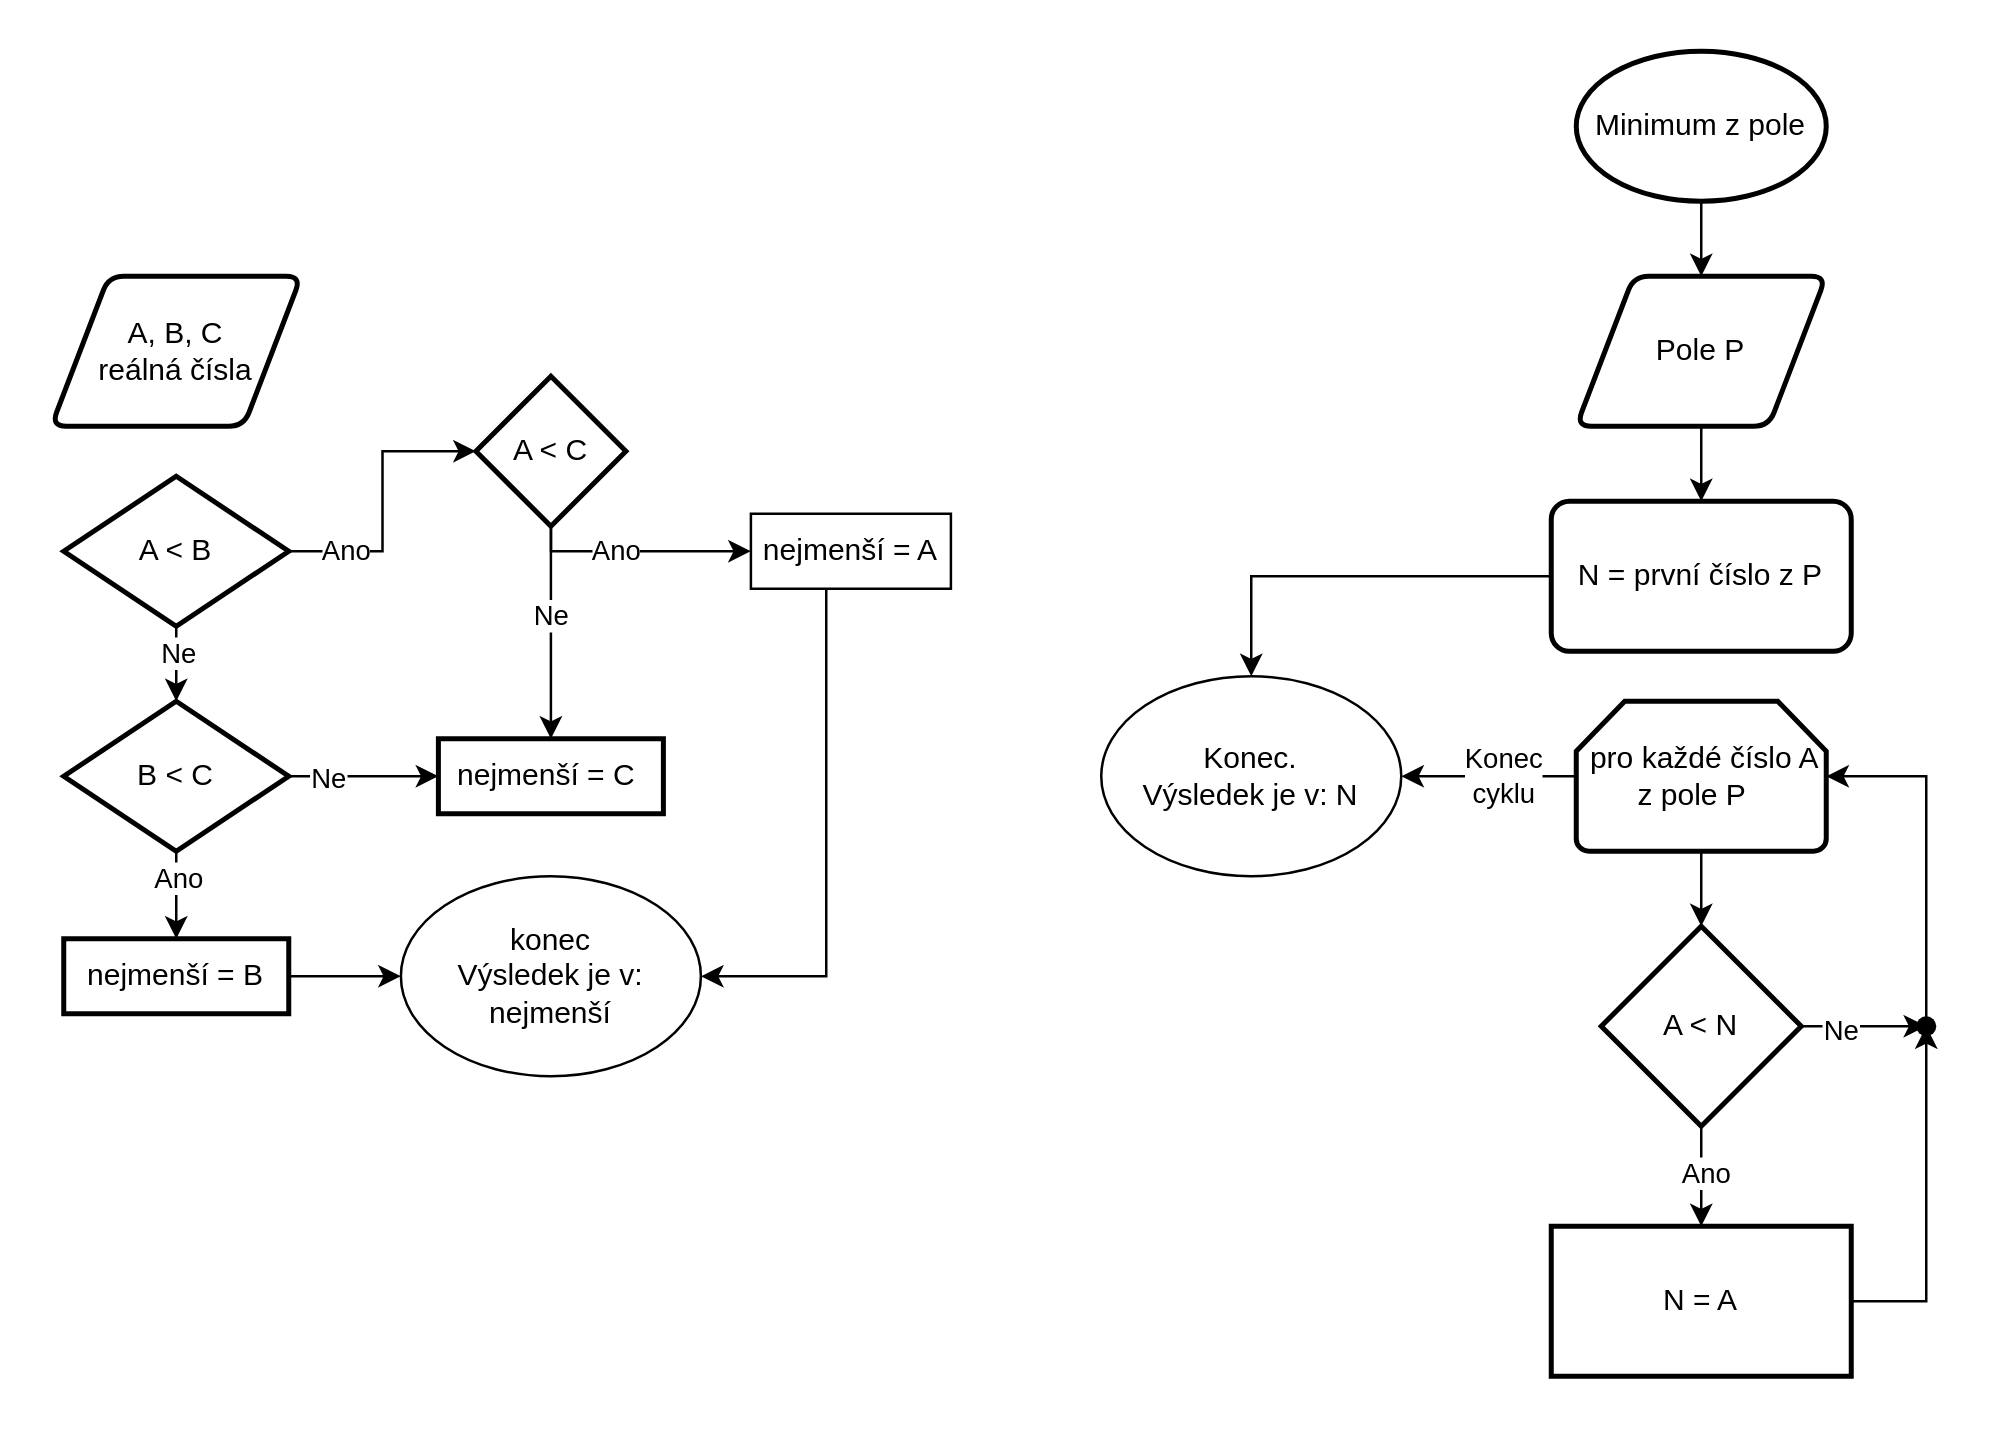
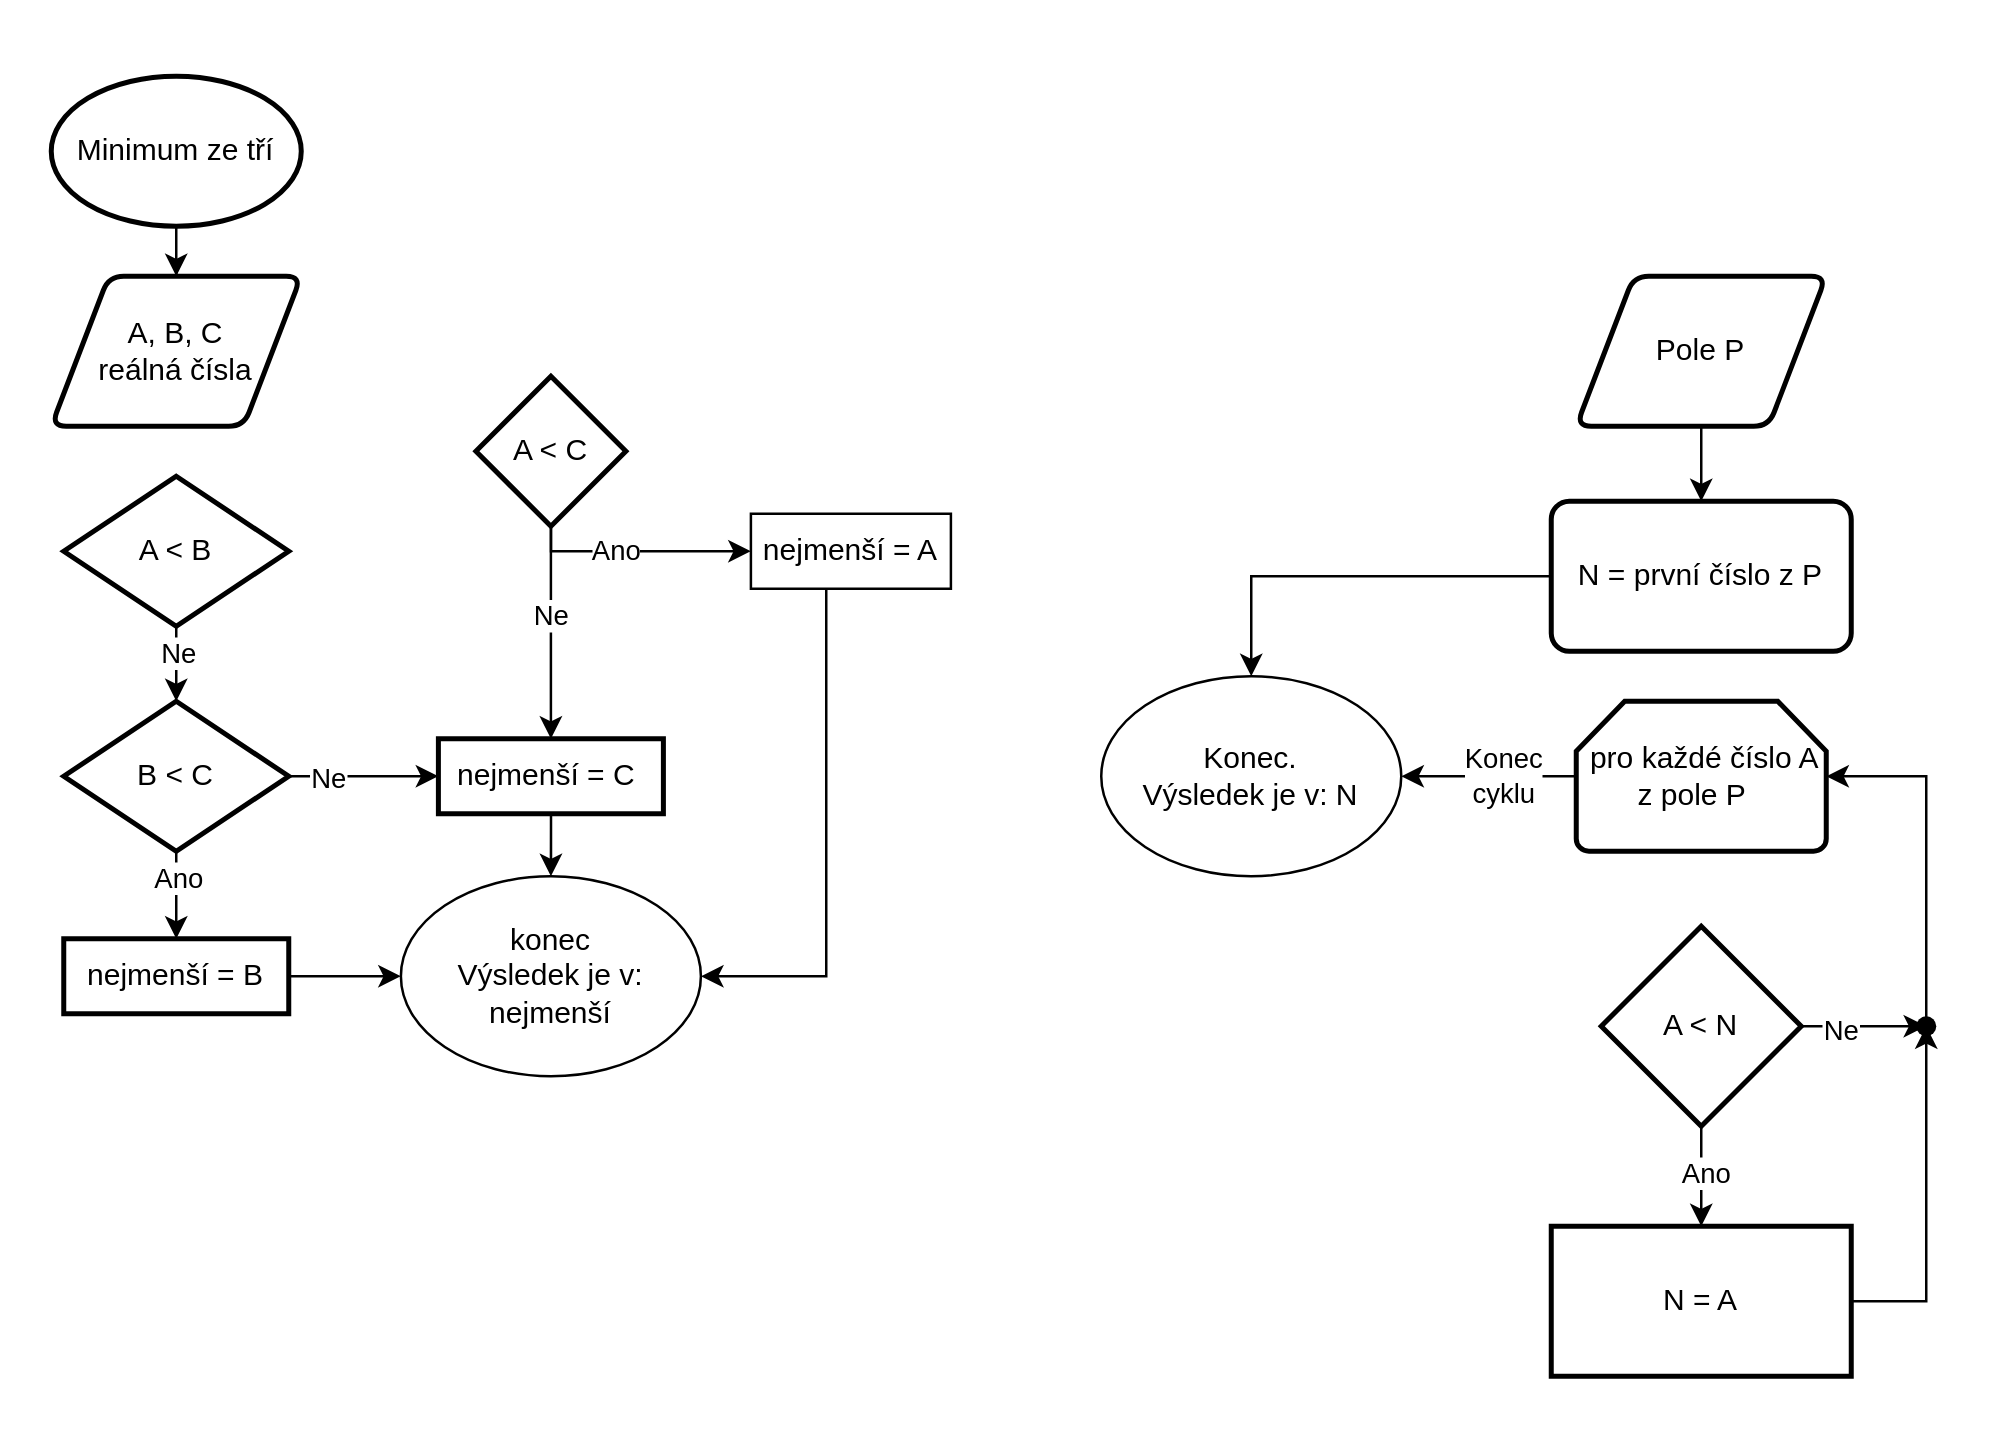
  <mxCell id="0" />
  <mxCell id="1" parent="0" />
+ <mxCell id="2" value="" style="edgeStyle=orthogonalEdgeStyle;rounded=0;orthogonalLoop=1;jettySize=auto;html=1;" edge="1" parent="1" source="3" target="4"><mxGeometry relative="1" as="geometry" /></mxCell>
+ <mxCell id="3" value="Minimum ze tří" style="strokeWidth=2;html=1;shape=mxgraph.flowchart.start_1;whiteSpace=wrap;" vertex="1" parent="1"><mxGeometry x="20" y="30" width="100" height="60" as="geometry" /></mxCell>
  <mxCell id="4" value="A, B, C&lt;br&gt;reálná čísla" style="shape=parallelogram;html=1;strokeWidth=2;perimeter=parallelogramPerimeter;whiteSpace=wrap;rounded=1;arcSize=12;size=0.23;" vertex="1" parent="1"><mxGeometry x="20" y="110" width="100" height="60" as="geometry" /></mxCell>
- <mxCell id="5" value="Ano" style="edgeStyle=orthogonalEdgeStyle;rounded=0;orthogonalLoop=1;jettySize=auto;html=1;" edge="1" parent="1" source="8" target="12"><mxGeometry x="-0.599" relative="1" as="geometry"><mxPoint as="offset" /></mxGeometry></mxCell>
  <mxCell id="6" value="" style="edgeStyle=orthogonalEdgeStyle;rounded=0;orthogonalLoop=1;jettySize=auto;html=1;" edge="1" parent="1" source="8" target="22"><mxGeometry relative="1" as="geometry" /></mxCell>
  <mxCell id="7" value="Ne" style="edgeLabel;html=1;align=center;verticalAlign=middle;resizable=0;points=[];" vertex="1" connectable="0" parent="6"><mxGeometry x="-0.072" relative="1" as="geometry"><mxPoint y="-7" as="offset" /></mxGeometry></mxCell>
  <mxCell id="8" value="A &amp;lt; B" style="strokeWidth=2;html=1;shape=mxgraph.flowchart.decision;whiteSpace=wrap;" vertex="1" parent="1"><mxGeometry x="25" y="190" width="90" height="60" as="geometry" /></mxCell>
  <mxCell id="9" value="Ano&lt;br&gt;" style="edgeStyle=orthogonalEdgeStyle;rounded=0;orthogonalLoop=1;jettySize=auto;html=1;" edge="1" parent="1" source="12" target="14"><mxGeometry x="-0.194" relative="1" as="geometry"><mxPoint x="279.86" y="360" as="targetPoint" /><Array as="points"><mxPoint x="260" y="220" /><mxPoint x="260" y="220" /></Array><mxPoint as="offset" /></mxGeometry></mxCell>
  <mxCell id="10" value="" style="edgeStyle=orthogonalEdgeStyle;rounded=0;orthogonalLoop=1;jettySize=auto;html=1;verticalAlign=middle;labelPosition=center;verticalLabelPosition=middle;align=center;" edge="1" parent="1" source="12" target="17"><mxGeometry relative="1" as="geometry" /></mxCell>
  <mxCell id="11" value="Ne" style="edgeLabel;html=1;align=center;verticalAlign=middle;resizable=0;points=[];" vertex="1" connectable="0" parent="10"><mxGeometry x="0.237" y="1" relative="1" as="geometry"><mxPoint x="-1" y="-18" as="offset" /></mxGeometry></mxCell>
  <mxCell id="12" value="A &amp;lt; C" style="strokeWidth=2;html=1;shape=mxgraph.flowchart.decision;whiteSpace=wrap;" vertex="1" parent="1"><mxGeometry x="189.86" y="150" width="60" height="60" as="geometry" /></mxCell>
  <mxCell id="13" value="" style="edgeStyle=orthogonalEdgeStyle;rounded=0;orthogonalLoop=1;jettySize=auto;html=1;" edge="1" parent="1" source="14" target="15"><mxGeometry relative="1" as="geometry"><mxPoint x="279.86" y="390.029" as="targetPoint" /><Array as="points"><mxPoint x="330" y="390" /></Array></mxGeometry></mxCell>
  <mxCell id="14" value="nejmenší = A" style="whiteSpace=wrap;html=1;" vertex="1" parent="1"><mxGeometry x="299.86" y="205" width="80" height="30" as="geometry" /></mxCell>
  <mxCell id="15" value="konec&lt;br&gt;Výsledek je v: nejmenší" style="ellipse;whiteSpace=wrap;html=1;" vertex="1" parent="1"><mxGeometry x="159.86" y="350" width="120" height="80" as="geometry" /></mxCell>
+ <mxCell id="16" style="edgeStyle=orthogonalEdgeStyle;rounded=0;orthogonalLoop=1;jettySize=auto;html=1;" edge="1" parent="1" source="17" target="15"><mxGeometry relative="1" as="geometry"><mxPoint x="219.86" y="350" as="targetPoint" /><Array as="points" /></mxGeometry></mxCell>
  <mxCell id="17" value="nejmenší = C&amp;nbsp;" style="whiteSpace=wrap;html=1;strokeWidth=2;" vertex="1" parent="1"><mxGeometry x="174.86" y="295" width="90" height="30" as="geometry" /></mxCell>
  <mxCell id="18" value="" style="edgeStyle=orthogonalEdgeStyle;rounded=0;orthogonalLoop=1;jettySize=auto;html=1;" edge="1" parent="1" source="22" target="24"><mxGeometry relative="1" as="geometry" /></mxCell>
  <mxCell id="19" value="Ano" style="edgeLabel;html=1;align=center;verticalAlign=middle;resizable=0;points=[];" vertex="1" connectable="0" parent="18"><mxGeometry x="-0.037" relative="1" as="geometry"><mxPoint y="-8" as="offset" /></mxGeometry></mxCell>
  <mxCell id="20" value="" style="edgeStyle=orthogonalEdgeStyle;rounded=0;orthogonalLoop=1;jettySize=auto;html=1;" edge="1" parent="1" source="22" target="17"><mxGeometry relative="1" as="geometry" /></mxCell>
  <mxCell id="21" value="Ne" style="edgeLabel;html=1;align=center;verticalAlign=middle;resizable=0;points=[];" vertex="1" connectable="0" parent="20"><mxGeometry x="0.122" y="1" relative="1" as="geometry"><mxPoint x="-19" y="1" as="offset" /></mxGeometry></mxCell>
  <mxCell id="22" value="B &amp;lt; C" style="strokeWidth=2;html=1;shape=mxgraph.flowchart.decision;whiteSpace=wrap;" vertex="1" parent="1"><mxGeometry x="25" y="280" width="90" height="60" as="geometry" /></mxCell>
  <mxCell id="23" style="edgeStyle=orthogonalEdgeStyle;rounded=0;orthogonalLoop=1;jettySize=auto;html=1;" edge="1" parent="1" source="24" target="15"><mxGeometry relative="1" as="geometry"><mxPoint x="175" y="420.029" as="targetPoint" /><Array as="points" /></mxGeometry></mxCell>
  <mxCell id="24" value="nejmenší = B" style="whiteSpace=wrap;html=1;strokeWidth=2;" vertex="1" parent="1"><mxGeometry x="25" y="375" width="90" height="30" as="geometry" /></mxCell>
- <mxCell id="25" value="" style="edgeStyle=orthogonalEdgeStyle;rounded=0;orthogonalLoop=1;jettySize=auto;html=1;" edge="1" parent="1" source="26" target="28"><mxGeometry relative="1" as="geometry" /></mxCell>
- <mxCell id="26" value="Minimum z pole" style="strokeWidth=2;html=1;shape=mxgraph.flowchart.start_1;whiteSpace=wrap;" vertex="1" parent="1"><mxGeometry x="630" y="20" width="100" height="60" as="geometry" /></mxCell>
  <mxCell id="27" value="" style="edgeStyle=orthogonalEdgeStyle;rounded=0;orthogonalLoop=1;jettySize=auto;html=1;" edge="1" parent="1" source="28" target="30"><mxGeometry relative="1" as="geometry" /></mxCell>
  <mxCell id="28" value="Pole P" style="shape=parallelogram;html=1;strokeWidth=2;perimeter=parallelogramPerimeter;whiteSpace=wrap;rounded=1;arcSize=12;size=0.23;" vertex="1" parent="1"><mxGeometry x="630" y="110" width="100" height="60" as="geometry" /></mxCell>
  <mxCell id="29" value="" style="edgeStyle=orthogonalEdgeStyle;rounded=0;orthogonalLoop=1;jettySize=auto;html=1;" edge="1" parent="1" source="30" target="44"><mxGeometry relative="1" as="geometry" /></mxCell>
  <mxCell id="30" value="N = první číslo z P" style="whiteSpace=wrap;html=1;strokeWidth=2;rounded=1;arcSize=12;" vertex="1" parent="1"><mxGeometry x="620" y="200" width="120" height="60" as="geometry" /></mxCell>
- <mxCell id="31" value="" style="edgeStyle=orthogonalEdgeStyle;rounded=0;orthogonalLoop=1;jettySize=auto;html=1;" edge="1" parent="1" source="34" target="39"><mxGeometry relative="1" as="geometry" /></mxCell>
  <mxCell id="32" style="edgeStyle=orthogonalEdgeStyle;rounded=0;orthogonalLoop=1;jettySize=auto;html=1;" edge="1" parent="1" source="34" target="44"><mxGeometry relative="1" as="geometry"><mxPoint x="580" y="310" as="targetPoint" /></mxGeometry></mxCell>
  <mxCell id="33" value="Konec&lt;br&gt;cyklu" style="edgeLabel;html=1;align=center;verticalAlign=middle;resizable=0;points=[];" vertex="1" connectable="0" parent="32"><mxGeometry x="-0.135" y="-1" relative="1" as="geometry"><mxPoint as="offset" /></mxGeometry></mxCell>
  <mxCell id="34" value="&amp;nbsp;pro každé číslo A z pole P&amp;nbsp;&amp;nbsp;" style="strokeWidth=2;html=1;shape=mxgraph.flowchart.loop_limit;whiteSpace=wrap;" vertex="1" parent="1"><mxGeometry x="630" y="280" width="100" height="60" as="geometry" /></mxCell>
  <mxCell id="35" value="" style="edgeStyle=orthogonalEdgeStyle;rounded=0;orthogonalLoop=1;jettySize=auto;html=1;" edge="1" parent="1" source="39" target="40"><mxGeometry relative="1" as="geometry" /></mxCell>
  <mxCell id="36" value="Ano" style="edgeLabel;html=1;align=center;verticalAlign=middle;resizable=0;points=[];" vertex="1" connectable="0" parent="35"><mxGeometry x="-0.083" y="1" relative="1" as="geometry"><mxPoint as="offset" /></mxGeometry></mxCell>
  <mxCell id="37" value="" style="edgeStyle=orthogonalEdgeStyle;rounded=0;orthogonalLoop=1;jettySize=auto;html=1;" edge="1" parent="1" source="39" target="42"><mxGeometry relative="1" as="geometry" /></mxCell>
  <mxCell id="38" value="Ne" style="edgeLabel;html=1;align=center;verticalAlign=middle;resizable=0;points=[];" vertex="1" connectable="0" parent="37"><mxGeometry x="-0.385" y="-1" relative="1" as="geometry"><mxPoint as="offset" /></mxGeometry></mxCell>
  <mxCell id="39" value="A &amp;lt; N" style="rhombus;whiteSpace=wrap;html=1;strokeWidth=2;" vertex="1" parent="1"><mxGeometry x="640" y="370" width="80" height="80" as="geometry" /></mxCell>
  <mxCell id="40" value="N = A" style="whiteSpace=wrap;html=1;strokeWidth=2;" vertex="1" parent="1"><mxGeometry x="620" y="490" width="120" height="60" as="geometry" /></mxCell>
  <mxCell id="41" style="edgeStyle=orthogonalEdgeStyle;rounded=0;orthogonalLoop=1;jettySize=auto;html=1;entryX=1;entryY=0.5;entryDx=0;entryDy=0;entryPerimeter=0;" edge="1" parent="1" source="42" target="34"><mxGeometry relative="1" as="geometry"><mxPoint x="840" y="310" as="targetPoint" /><Array as="points"><mxPoint x="770" y="310" /></Array></mxGeometry></mxCell>
  <mxCell id="42" value="" style="shape=waypoint;sketch=0;size=6;pointerEvents=1;points=[];fillColor=default;resizable=0;rotatable=0;perimeter=centerPerimeter;snapToPoint=1;strokeWidth=2;" vertex="1" parent="1"><mxGeometry x="760" y="400" width="20" height="20" as="geometry" /></mxCell>
  <mxCell id="43" style="edgeStyle=orthogonalEdgeStyle;rounded=0;orthogonalLoop=1;jettySize=auto;html=1;entryX=0.714;entryY=0.707;entryDx=0;entryDy=0;entryPerimeter=0;" edge="1" parent="1" source="40" target="42"><mxGeometry relative="1" as="geometry" /></mxCell>
  <mxCell id="44" value="Konec.&lt;br&gt;Výsledek je v: N" style="ellipse;whiteSpace=wrap;html=1;" vertex="1" parent="1"><mxGeometry x="440" y="270" width="120" height="80" as="geometry" /></mxCell>
